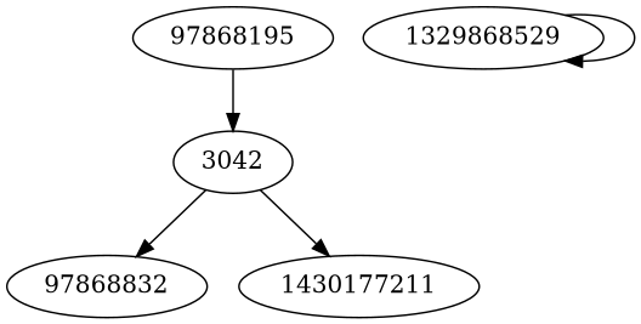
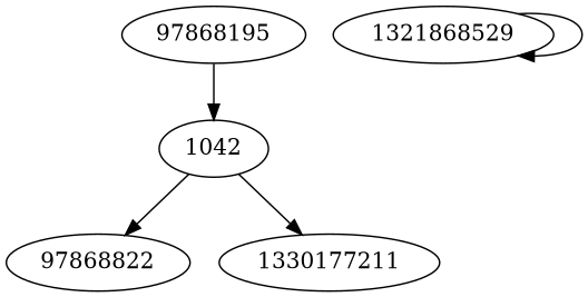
  digraph {
    97868195
-   1042 [label=3042]
-   97868822 [label=97868832]
-   1330177211 [label=1430177211]
-   1329868529
+   1042
+   97868822
+   1330177211
+   1329868529 [label=1321868529]
    97868195 -> 1042
    1042 -> 97868822
    1042 -> 1330177211
    1329868529 -> 1329868529
  }
